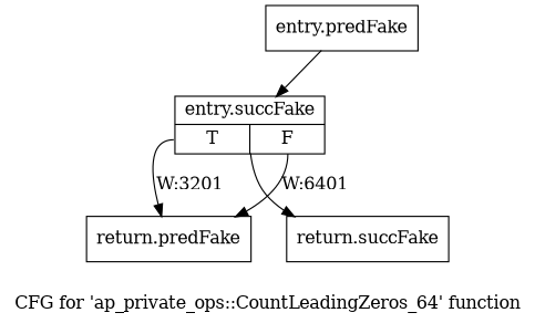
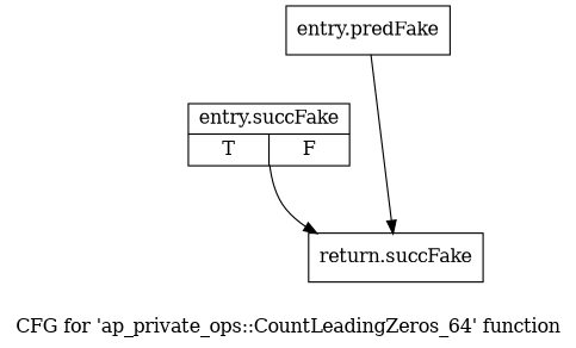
  digraph {
    label="CFG for 'ap_private_ops::CountLeadingZeros_64' function"
    node [shape=record filename="/tools/Xilinx/Vitis_HLS/2022.1/include/etc/ap_private.h" linenumber=229]
    edge [execusionnum=9600 filename="/tools/Xilinx/Vitis_HLS/2022.1/include/etc/ap_private.h"]
    n1 [label="{entry.predFake}" filename="" linenumber=""]
    n2 [label="{entry.succFake|{<s0>T|<s1>F}}" linenumber=196]
-   n3 [label="{return.predFake}"]
    n4 [label="{return.succFake}"]
-   n1 -> n2
-   n2 -> n3 [execusionnum=3200 label="W:3201" tailport=s0]
-   n2 -> n3 [execusionnum=6400 label="W:6401" tailport=s1]
+   n1 -> n4
    n2 -> n4
  }
